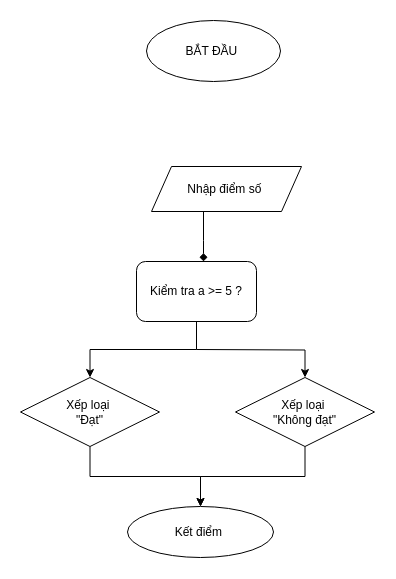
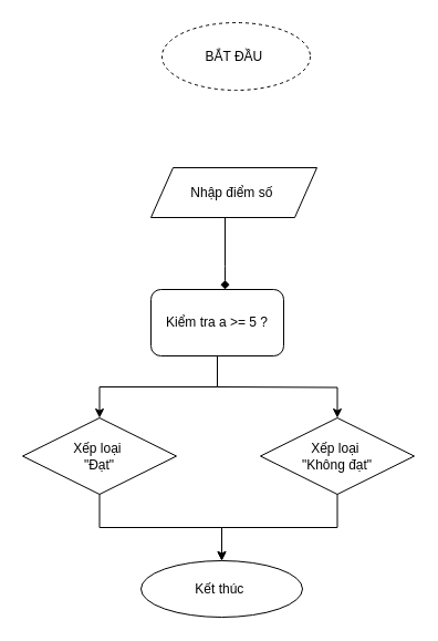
  <mxCell id="0" />
  <mxCell id="1" parent="0" />
- <mxCell id="2" value="BẮT ĐẦU&amp;nbsp;" style="ellipse;whiteSpace=wrap;html=1;" parent="1" vertex="1"><mxGeometry x="146" y="20" width="134" height="61" as="geometry" /></mxCell>
+ <mxCell id="2" value="BẮT ĐẦU&amp;nbsp;" style="ellipse;whiteSpace=wrap;html=1;dashed=1;" parent="1" vertex="1"><mxGeometry x="146" y="20" width="134" height="61" as="geometry" /></mxCell>
  <mxCell id="3" value="" style="edgeStyle=orthogonalEdgeStyle;rounded=0;orthogonalLoop=1;jettySize=auto;html=1;endArrow=diamond;" parent="1" source="4" target="6" edge="1"><mxGeometry relative="1" as="geometry"><Array as="points"><mxPoint x="203" y="240" /><mxPoint x="203" y="240" /></Array></mxGeometry></mxCell>
- <mxCell id="4" value="Nhập điểm số&amp;nbsp;" style="shape=parallelogram;perimeter=parallelogramPerimeter;whiteSpace=wrap;html=1;fixedSize=1;" parent="1" vertex="1"><mxGeometry x="151" y="166" width="150" height="45" as="geometry" /></mxCell>
+ <mxCell id="4" value="Nhập điểm số&amp;nbsp;" style="shape=parallelogram;perimeter=parallelogramPerimeter;whiteSpace=wrap;html=1;fixedSize=1;" parent="1" vertex="1"><mxGeometry x="136" y="151" width="150" height="45" as="geometry" /></mxCell>
  <mxCell id="5" value="" style="edgeStyle=orthogonalEdgeStyle;rounded=0;orthogonalLoop=1;jettySize=auto;html=1;" parent="1" source="6" target="8" edge="1"><mxGeometry relative="1" as="geometry" /></mxCell>
  <mxCell id="6" value="Kiểm tra a &amp;gt;= 5 ?" style="whiteSpace=wrap;html=1;rounded=1;" parent="1" vertex="1"><mxGeometry x="136" y="261" width="120" height="60" as="geometry" /></mxCell>
  <mxCell id="7" value="" style="edgeStyle=orthogonalEdgeStyle;rounded=0;orthogonalLoop=1;jettySize=auto;html=1;" parent="1" source="8" target="12" edge="1"><mxGeometry relative="1" as="geometry" /></mxCell>
  <mxCell id="8" value="Xếp loại&amp;nbsp;&lt;div&gt;&quot;Đạt&quot;&lt;/div&gt;" style="rhombus;whiteSpace=wrap;html=1;direction=west;" parent="1" vertex="1"><mxGeometry x="20" y="377" width="139" height="69" as="geometry" /></mxCell>
  <mxCell id="9" value="" style="edgeStyle=orthogonalEdgeStyle;rounded=0;orthogonalLoop=1;jettySize=auto;html=1;" parent="1" source="10" target="12" edge="1"><mxGeometry relative="1" as="geometry" /></mxCell>
  <mxCell id="10" value="Xếp loại&amp;nbsp;&lt;div&gt;&quot;Không đạt&quot;&lt;/div&gt;" style="rhombus;whiteSpace=wrap;html=1;" parent="1" vertex="1"><mxGeometry x="235" y="377" width="139" height="69" as="geometry" /></mxCell>
  <mxCell id="11" value="" style="edgeStyle=orthogonalEdgeStyle;rounded=0;orthogonalLoop=1;jettySize=auto;html=1;" parent="1" target="10" edge="1"><mxGeometry relative="1" as="geometry"><mxPoint x="196" y="349" as="sourcePoint" /><mxPoint x="100" y="387" as="targetPoint" /></mxGeometry></mxCell>
- <mxCell id="12" value="Kết điểm&amp;nbsp;" style="ellipse;whiteSpace=wrap;html=1;" parent="1" vertex="1"><mxGeometry x="127" y="506" width="146" height="51" as="geometry" /></mxCell>
+ <mxCell id="12" value="Kết thúc&amp;nbsp;" style="ellipse;whiteSpace=wrap;html=1;" parent="1" vertex="1"><mxGeometry x="127" y="506" width="146" height="51" as="geometry" /></mxCell>
